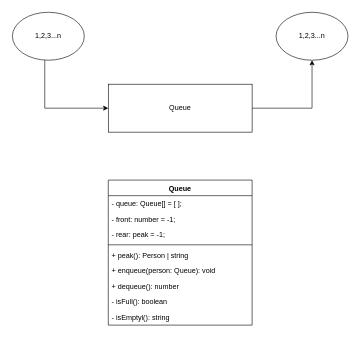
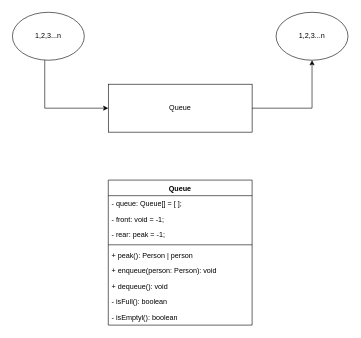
  <mxCell id="0" />
  <mxCell id="1" parent="0" />
  <mxCell id="2" value="Queue" style="rounded=0;whiteSpace=wrap;html=1;" vertex="1" parent="1"><mxGeometry x="180" y="140" width="240" height="80" as="geometry" /></mxCell>
  <mxCell id="3" value="1,2,3...n" style="ellipse;whiteSpace=wrap;html=1;" vertex="1" parent="1"><mxGeometry x="20" y="20" width="120" height="80" as="geometry" /></mxCell>
  <mxCell id="4" value="" style="endArrow=classic;html=1;rounded=0;exitX=0.45;exitY=1;exitDx=0;exitDy=0;exitPerimeter=0;entryX=0;entryY=0.5;entryDx=0;entryDy=0;" edge="1" parent="1" source="3" target="2"><mxGeometry width="50" height="50" relative="1" as="geometry"><mxPoint x="60" y="210" as="sourcePoint" /><mxPoint x="110" y="160" as="targetPoint" /><Array as="points"><mxPoint x="74" y="180" /></Array></mxGeometry></mxCell>
  <mxCell id="5" value="1,2,3...n" style="ellipse;whiteSpace=wrap;html=1;" vertex="1" parent="1"><mxGeometry x="460" y="20" width="120" height="80" as="geometry" /></mxCell>
  <mxCell id="6" value="" style="endArrow=classic;html=1;rounded=0;exitX=1;exitY=0.5;exitDx=0;exitDy=0;entryX=0.5;entryY=1;entryDx=0;entryDy=0;" edge="1" parent="1" source="2" target="5"><mxGeometry width="50" height="50" relative="1" as="geometry"><mxPoint x="520" y="260" as="sourcePoint" /><mxPoint x="570" y="210" as="targetPoint" /><Array as="points"><mxPoint x="520" y="180" /></Array></mxGeometry></mxCell>
  <mxCell id="7" value="Queue" style="swimlane;fontStyle=1;align=center;verticalAlign=top;childLayout=stackLayout;horizontal=1;startSize=26;horizontalStack=0;resizeParent=1;resizeParentMax=0;resizeLast=0;collapsible=1;marginBottom=0;" vertex="1" parent="1"><mxGeometry x="180" y="300" width="240" height="242" as="geometry" /></mxCell>
  <mxCell id="8" value="- queue: Queue[] = [ ];" style="text;strokeColor=none;fillColor=none;align=left;verticalAlign=top;spacingLeft=4;spacingRight=4;overflow=hidden;rotatable=0;points=[[0,0.5],[1,0.5]];portConstraint=eastwest;" vertex="1" parent="7"><mxGeometry y="26" width="240" height="26" as="geometry" /></mxCell>
- <mxCell id="9" value="- front: number = -1;" style="text;strokeColor=none;fillColor=none;align=left;verticalAlign=top;spacingLeft=4;spacingRight=4;overflow=hidden;rotatable=0;points=[[0,0.5],[1,0.5]];portConstraint=eastwest;" vertex="1" parent="7"><mxGeometry y="52" width="240" height="26" as="geometry" /></mxCell>
+ <mxCell id="9" value="- front: void = -1;" style="text;strokeColor=none;fillColor=none;align=left;verticalAlign=top;spacingLeft=4;spacingRight=4;overflow=hidden;rotatable=0;points=[[0,0.5],[1,0.5]];portConstraint=eastwest;" vertex="1" parent="7"><mxGeometry y="52" width="240" height="26" as="geometry" /></mxCell>
  <mxCell id="10" value="- rear: peak = -1;" style="text;strokeColor=none;fillColor=none;align=left;verticalAlign=top;spacingLeft=4;spacingRight=4;overflow=hidden;rotatable=0;points=[[0,0.5],[1,0.5]];portConstraint=eastwest;" vertex="1" parent="7"><mxGeometry y="78" width="240" height="26" as="geometry" /></mxCell>
  <mxCell id="11" value="" style="line;strokeWidth=1;fillColor=none;align=left;verticalAlign=middle;spacingTop=-1;spacingLeft=3;spacingRight=3;rotatable=0;labelPosition=right;points=[];portConstraint=eastwest;strokeColor=inherit;" vertex="1" parent="7"><mxGeometry y="104" width="240" height="8" as="geometry" /></mxCell>
- <mxCell id="12" value="+ peak(): Person | string " style="text;strokeColor=none;fillColor=none;align=left;verticalAlign=top;spacingLeft=4;spacingRight=4;overflow=hidden;rotatable=0;points=[[0,0.5],[1,0.5]];portConstraint=eastwest;" vertex="1" parent="7"><mxGeometry y="112" width="240" height="26" as="geometry" /></mxCell>
- <mxCell id="13" value="+ enqueue(person: Queue): void" style="text;strokeColor=none;fillColor=none;align=left;verticalAlign=top;spacingLeft=4;spacingRight=4;overflow=hidden;rotatable=0;points=[[0,0.5],[1,0.5]];portConstraint=eastwest;" vertex="1" parent="7"><mxGeometry y="138" width="240" height="26" as="geometry" /></mxCell>
- <mxCell id="14" value="+ dequeue(): number" style="text;strokeColor=none;fillColor=none;align=left;verticalAlign=top;spacingLeft=4;spacingRight=4;overflow=hidden;rotatable=0;points=[[0,0.5],[1,0.5]];portConstraint=eastwest;" vertex="1" parent="7"><mxGeometry y="164" width="240" height="26" as="geometry" /></mxCell>
+ <mxCell id="12" value="+ peak(): Person | person " style="text;strokeColor=none;fillColor=none;align=left;verticalAlign=top;spacingLeft=4;spacingRight=4;overflow=hidden;rotatable=0;points=[[0,0.5],[1,0.5]];portConstraint=eastwest;" vertex="1" parent="7"><mxGeometry y="112" width="240" height="26" as="geometry" /></mxCell>
+ <mxCell id="13" value="+ enqueue(person: Person): void" style="text;strokeColor=none;fillColor=none;align=left;verticalAlign=top;spacingLeft=4;spacingRight=4;overflow=hidden;rotatable=0;points=[[0,0.5],[1,0.5]];portConstraint=eastwest;" vertex="1" parent="7"><mxGeometry y="138" width="240" height="26" as="geometry" /></mxCell>
+ <mxCell id="14" value="+ dequeue(): void" style="text;strokeColor=none;fillColor=none;align=left;verticalAlign=top;spacingLeft=4;spacingRight=4;overflow=hidden;rotatable=0;points=[[0,0.5],[1,0.5]];portConstraint=eastwest;" vertex="1" parent="7"><mxGeometry y="164" width="240" height="26" as="geometry" /></mxCell>
  <mxCell id="15" value="- isFull(): boolean" style="text;strokeColor=none;fillColor=none;align=left;verticalAlign=top;spacingLeft=4;spacingRight=4;overflow=hidden;rotatable=0;points=[[0,0.5],[1,0.5]];portConstraint=eastwest;" vertex="1" parent="7"><mxGeometry y="190" width="240" height="26" as="geometry" /></mxCell>
- <mxCell id="16" value="- isEmptyl(): string" style="text;strokeColor=none;fillColor=none;align=left;verticalAlign=top;spacingLeft=4;spacingRight=4;overflow=hidden;rotatable=0;points=[[0,0.5],[1,0.5]];portConstraint=eastwest;" vertex="1" parent="7"><mxGeometry y="216" width="240" height="26" as="geometry" /></mxCell>
+ <mxCell id="16" value="- isEmptyl(): boolean" style="text;strokeColor=none;fillColor=none;align=left;verticalAlign=top;spacingLeft=4;spacingRight=4;overflow=hidden;rotatable=0;points=[[0,0.5],[1,0.5]];portConstraint=eastwest;" vertex="1" parent="7"><mxGeometry y="216" width="240" height="26" as="geometry" /></mxCell>
